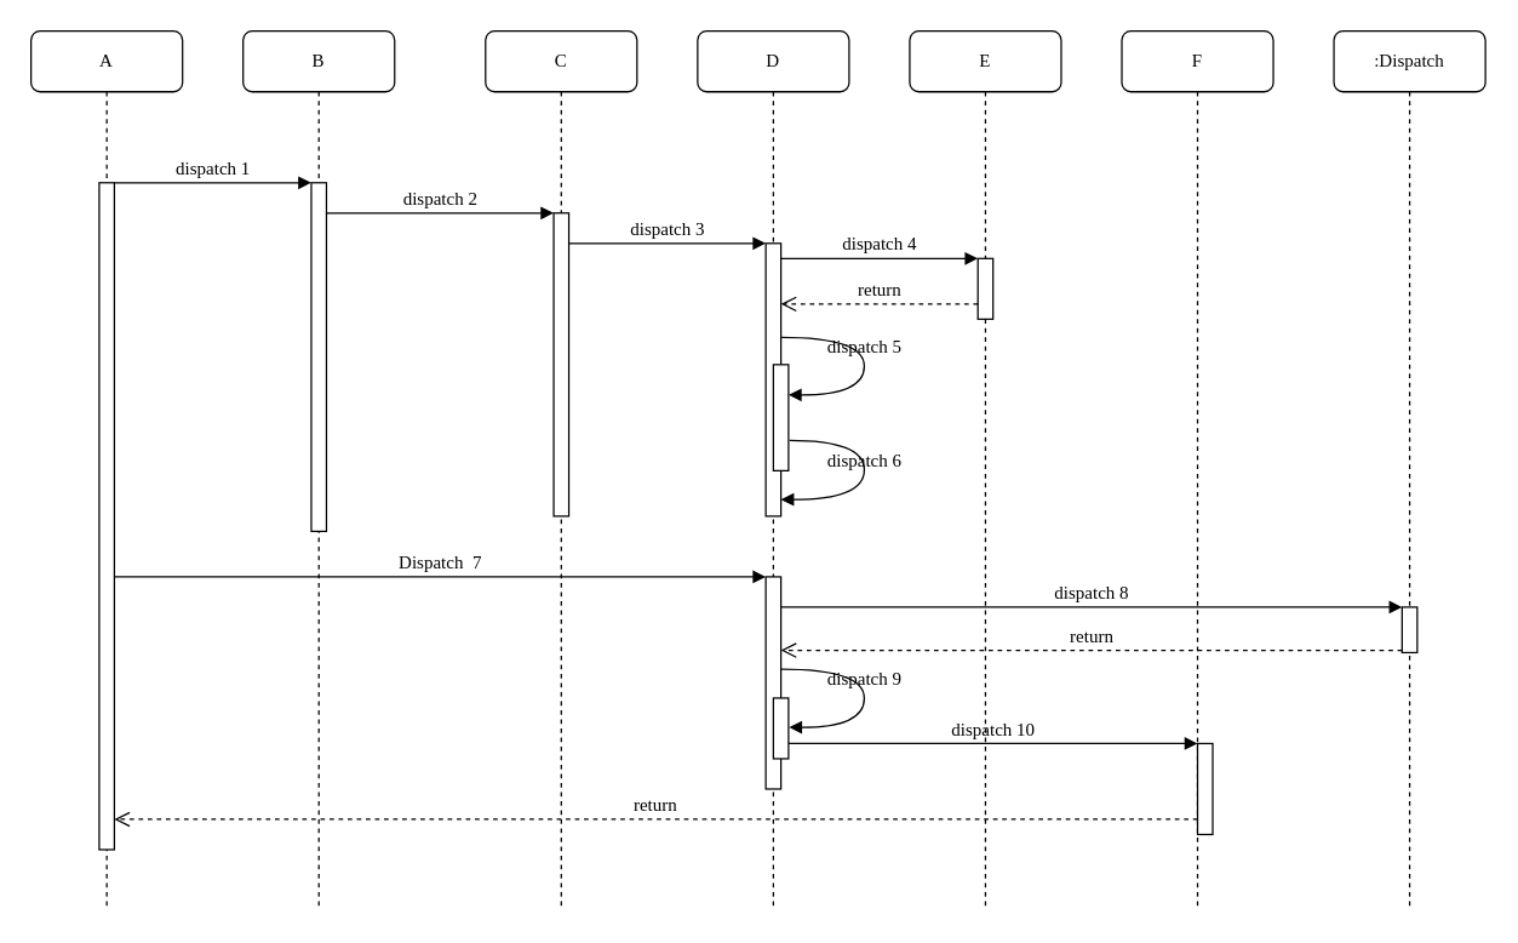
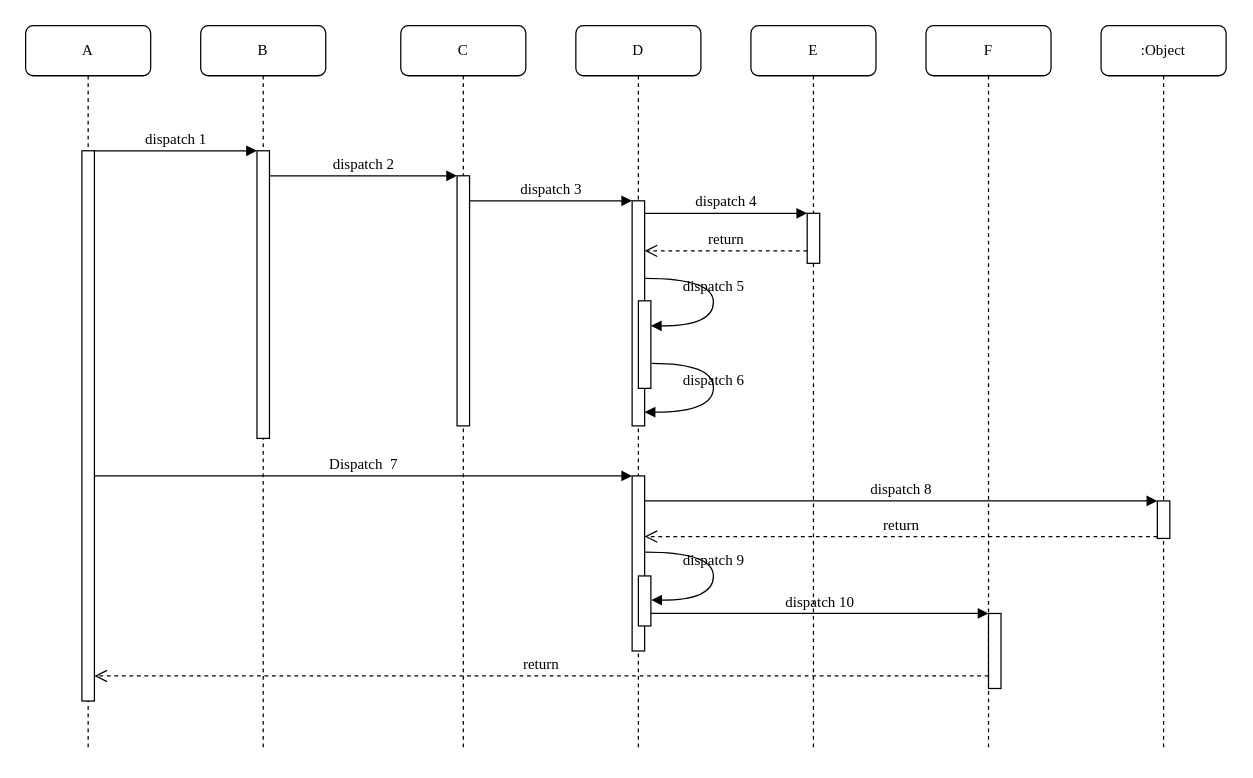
  <mxCell id="0" />
  <mxCell id="1" parent="0" />
  <mxCell id="2" value="B" style="shape=umlLifeline;perimeter=lifelinePerimeter;whiteSpace=wrap;html=1;container=1;collapsible=0;recursiveResize=0;outlineConnect=0;rounded=1;shadow=0;comic=0;labelBackgroundColor=none;strokeWidth=1;fontFamily=Verdana;fontSize=12;align=center;" parent="1" vertex="1"><mxGeometry x="160" y="20" width="100" height="580" as="geometry" /></mxCell>
  <mxCell id="3" value="" style="html=1;points=[];perimeter=orthogonalPerimeter;rounded=0;shadow=0;comic=0;labelBackgroundColor=none;strokeWidth=1;fontFamily=Verdana;fontSize=12;align=center;" parent="2" vertex="1"><mxGeometry x="45" y="100" width="10" height="230" as="geometry" /></mxCell>
  <mxCell id="4" value="C" style="shape=umlLifeline;perimeter=lifelinePerimeter;whiteSpace=wrap;html=1;container=1;collapsible=0;recursiveResize=0;outlineConnect=0;rounded=1;shadow=0;comic=0;labelBackgroundColor=none;strokeWidth=1;fontFamily=Verdana;fontSize=12;align=center;" parent="1" vertex="1"><mxGeometry x="320" y="20" width="100" height="580" as="geometry" /></mxCell>
  <mxCell id="5" value="" style="html=1;points=[];perimeter=orthogonalPerimeter;rounded=0;shadow=0;comic=0;labelBackgroundColor=none;strokeWidth=1;fontFamily=Verdana;fontSize=12;align=center;" parent="4" vertex="1"><mxGeometry x="45" y="120" width="10" height="200" as="geometry" /></mxCell>
  <mxCell id="6" value="D" style="shape=umlLifeline;perimeter=lifelinePerimeter;whiteSpace=wrap;html=1;container=1;collapsible=0;recursiveResize=0;outlineConnect=0;rounded=1;shadow=0;comic=0;labelBackgroundColor=none;strokeWidth=1;fontFamily=Verdana;fontSize=12;align=center;" parent="1" vertex="1"><mxGeometry x="460" y="20" width="100" height="580" as="geometry" /></mxCell>
  <mxCell id="7" value="E" style="shape=umlLifeline;perimeter=lifelinePerimeter;whiteSpace=wrap;html=1;container=1;collapsible=0;recursiveResize=0;outlineConnect=0;rounded=1;shadow=0;comic=0;labelBackgroundColor=none;strokeWidth=1;fontFamily=Verdana;fontSize=12;align=center;" parent="1" vertex="1"><mxGeometry x="600" y="20" width="100" height="580" as="geometry" /></mxCell>
  <mxCell id="8" value="F" style="shape=umlLifeline;perimeter=lifelinePerimeter;whiteSpace=wrap;html=1;container=1;collapsible=0;recursiveResize=0;outlineConnect=0;rounded=1;shadow=0;comic=0;labelBackgroundColor=none;strokeWidth=1;fontFamily=Verdana;fontSize=12;align=center;" parent="1" vertex="1"><mxGeometry x="740" y="20" width="100" height="580" as="geometry" /></mxCell>
- <mxCell id="9" value=":Dispatch" style="shape=umlLifeline;perimeter=lifelinePerimeter;whiteSpace=wrap;html=1;container=1;collapsible=0;recursiveResize=0;outlineConnect=0;rounded=1;shadow=0;comic=0;labelBackgroundColor=none;strokeWidth=1;fontFamily=Verdana;fontSize=12;align=center;" parent="1" vertex="1"><mxGeometry x="880" y="20" width="100" height="580" as="geometry" /></mxCell>
+ <mxCell id="9" value=":Object" style="shape=umlLifeline;perimeter=lifelinePerimeter;whiteSpace=wrap;html=1;container=1;collapsible=0;recursiveResize=0;outlineConnect=0;rounded=1;shadow=0;comic=0;labelBackgroundColor=none;strokeWidth=1;fontFamily=Verdana;fontSize=12;align=center;" parent="1" vertex="1"><mxGeometry x="880" y="20" width="100" height="580" as="geometry" /></mxCell>
  <mxCell id="10" value="A" style="shape=umlLifeline;perimeter=lifelinePerimeter;whiteSpace=wrap;html=1;container=1;collapsible=0;recursiveResize=0;outlineConnect=0;rounded=1;shadow=0;comic=0;labelBackgroundColor=none;strokeWidth=1;fontFamily=Verdana;fontSize=12;align=center;" parent="1" vertex="1"><mxGeometry x="20" y="20" width="100" height="580" as="geometry" /></mxCell>
  <mxCell id="11" value="" style="html=1;points=[];perimeter=orthogonalPerimeter;rounded=0;shadow=0;comic=0;labelBackgroundColor=none;strokeWidth=1;fontFamily=Verdana;fontSize=12;align=center;" parent="10" vertex="1"><mxGeometry x="45" y="100" width="10" height="440" as="geometry" /></mxCell>
  <mxCell id="12" value="" style="html=1;points=[];perimeter=orthogonalPerimeter;rounded=0;shadow=0;comic=0;labelBackgroundColor=none;strokeWidth=1;fontFamily=Verdana;fontSize=12;align=center;" parent="1" vertex="1"><mxGeometry x="505" y="160" width="10" height="180" as="geometry" /></mxCell>
  <mxCell id="13" value="dispatch 3" style="html=1;verticalAlign=bottom;endArrow=block;labelBackgroundColor=none;fontFamily=Verdana;fontSize=12;edgeStyle=elbowEdgeStyle;elbow=vertical;" parent="1" source="5" target="12" edge="1"><mxGeometry relative="1" as="geometry"><mxPoint x="430" y="160" as="sourcePoint" /><Array as="points"><mxPoint x="380" y="160" /></Array></mxGeometry></mxCell>
  <mxCell id="14" value="" style="html=1;points=[];perimeter=orthogonalPerimeter;rounded=0;shadow=0;comic=0;labelBackgroundColor=none;strokeWidth=1;fontFamily=Verdana;fontSize=12;align=center;" parent="1" vertex="1"><mxGeometry x="645" y="170" width="10" height="40" as="geometry" /></mxCell>
  <mxCell id="15" value="dispatch 4" style="html=1;verticalAlign=bottom;endArrow=block;entryX=0;entryY=0;labelBackgroundColor=none;fontFamily=Verdana;fontSize=12;edgeStyle=elbowEdgeStyle;elbow=vertical;" parent="1" source="12" target="14" edge="1"><mxGeometry relative="1" as="geometry"><mxPoint x="570" y="170" as="sourcePoint" /></mxGeometry></mxCell>
  <mxCell id="16" value="return" style="html=1;verticalAlign=bottom;endArrow=open;dashed=1;endSize=8;labelBackgroundColor=none;fontFamily=Verdana;fontSize=12;edgeStyle=elbowEdgeStyle;elbow=vertical;" parent="1" source="14" target="12" edge="1"><mxGeometry relative="1" as="geometry"><mxPoint x="570" y="246" as="targetPoint" /><Array as="points"><mxPoint x="590" y="200" /><mxPoint x="620" y="200" /></Array></mxGeometry></mxCell>
  <mxCell id="17" value="" style="html=1;points=[];perimeter=orthogonalPerimeter;rounded=0;shadow=0;comic=0;labelBackgroundColor=none;strokeWidth=1;fontFamily=Verdana;fontSize=12;align=center;" parent="1" vertex="1"><mxGeometry x="505" y="380" width="10" height="140" as="geometry" /></mxCell>
  <mxCell id="18" value="Dispatch&amp;nbsp; 7" style="html=1;verticalAlign=bottom;endArrow=block;entryX=0;entryY=0;labelBackgroundColor=none;fontFamily=Verdana;fontSize=12;" parent="1" source="11" target="17" edge="1"><mxGeometry relative="1" as="geometry"><mxPoint x="430" y="360" as="sourcePoint" /></mxGeometry></mxCell>
  <mxCell id="19" value="" style="html=1;points=[];perimeter=orthogonalPerimeter;rounded=0;shadow=0;comic=0;labelBackgroundColor=none;strokeColor=#000000;strokeWidth=1;fillColor=#FFFFFF;fontFamily=Verdana;fontSize=12;fontColor=#000000;align=center;" parent="1" vertex="1"><mxGeometry x="925" y="400" width="10" height="30" as="geometry" /></mxCell>
  <mxCell id="20" value="dispatch 8" style="html=1;verticalAlign=bottom;endArrow=block;entryX=0;entryY=0;labelBackgroundColor=none;fontFamily=Verdana;fontSize=12;" parent="1" source="17" target="19" edge="1"><mxGeometry relative="1" as="geometry"><mxPoint x="850" y="280" as="sourcePoint" /></mxGeometry></mxCell>
  <mxCell id="21" value="return" style="html=1;verticalAlign=bottom;endArrow=open;dashed=1;endSize=8;exitX=0;exitY=0.95;labelBackgroundColor=none;fontFamily=Verdana;fontSize=12;" parent="1" source="19" target="17" edge="1"><mxGeometry relative="1" as="geometry"><mxPoint x="850" y="356" as="targetPoint" /></mxGeometry></mxCell>
  <mxCell id="22" value="" style="html=1;points=[];perimeter=orthogonalPerimeter;rounded=0;shadow=0;comic=0;labelBackgroundColor=none;strokeWidth=1;fontFamily=Verdana;fontSize=12;align=center;" parent="1" vertex="1"><mxGeometry x="790" y="490" width="10" height="60" as="geometry" /></mxCell>
  <mxCell id="23" value="dispatch 10" style="html=1;verticalAlign=bottom;endArrow=block;entryX=0;entryY=0;labelBackgroundColor=none;fontFamily=Verdana;fontSize=12;edgeStyle=elbowEdgeStyle;elbow=vertical;" parent="1" source="30" target="22" edge="1"><mxGeometry relative="1" as="geometry"><mxPoint x="720" y="490" as="sourcePoint" /></mxGeometry></mxCell>
  <mxCell id="24" value="return" style="html=1;verticalAlign=bottom;endArrow=open;dashed=1;endSize=8;labelBackgroundColor=none;fontFamily=Verdana;fontSize=12;edgeStyle=elbowEdgeStyle;elbow=vertical;" parent="1" source="22" target="11" edge="1"><mxGeometry relative="1" as="geometry"><mxPoint x="720" y="566" as="targetPoint" /><Array as="points"><mxPoint x="490" y="540" /></Array></mxGeometry></mxCell>
  <mxCell id="25" value="dispatch 1" style="html=1;verticalAlign=bottom;endArrow=block;entryX=0;entryY=0;labelBackgroundColor=none;fontFamily=Verdana;fontSize=12;edgeStyle=elbowEdgeStyle;elbow=vertical;" parent="1" source="11" target="3" edge="1"><mxGeometry relative="1" as="geometry"><mxPoint x="140" y="130" as="sourcePoint" /></mxGeometry></mxCell>
  <mxCell id="26" value="dispatch 2" style="html=1;verticalAlign=bottom;endArrow=block;entryX=0;entryY=0;labelBackgroundColor=none;fontFamily=Verdana;fontSize=12;edgeStyle=elbowEdgeStyle;elbow=vertical;" parent="1" source="3" target="5" edge="1"><mxGeometry relative="1" as="geometry"><mxPoint x="290" y="140" as="sourcePoint" /></mxGeometry></mxCell>
  <mxCell id="27" value="" style="html=1;points=[];perimeter=orthogonalPerimeter;rounded=0;shadow=0;comic=0;labelBackgroundColor=none;strokeWidth=1;fontFamily=Verdana;fontSize=12;align=center;" parent="1" vertex="1"><mxGeometry x="510" y="240" width="10" height="70" as="geometry" /></mxCell>
  <mxCell id="28" value="dispatch 5" style="html=1;verticalAlign=bottom;endArrow=block;labelBackgroundColor=none;fontFamily=Verdana;fontSize=12;elbow=vertical;edgeStyle=orthogonalEdgeStyle;curved=1;entryX=1;entryY=0.286;entryPerimeter=0;exitX=1.038;exitY=0.345;exitPerimeter=0;" parent="1" source="12" target="27" edge="1"><mxGeometry x="-0.004" relative="1" as="geometry"><mxPoint x="385" y="170" as="sourcePoint" /><mxPoint x="515" y="170" as="targetPoint" /><Array as="points"><mxPoint x="570" y="222" /><mxPoint x="570" y="260" /></Array><mxPoint as="offset" /></mxGeometry></mxCell>
  <mxCell id="29" value="dispatch 6" style="html=1;verticalAlign=bottom;endArrow=block;labelBackgroundColor=none;fontFamily=Verdana;fontSize=12;elbow=vertical;edgeStyle=orthogonalEdgeStyle;curved=1;exitX=1.066;exitY=0.713;exitPerimeter=0;" parent="1" source="27" edge="1"><mxGeometry x="0.004" relative="1" as="geometry"><mxPoint x="530.333" y="290" as="sourcePoint" /><mxPoint x="515" y="329" as="targetPoint" /><Array as="points"><mxPoint x="570" y="290" /><mxPoint x="570" y="329" /></Array><mxPoint as="offset" /></mxGeometry></mxCell>
  <mxCell id="30" value="" style="html=1;points=[];perimeter=orthogonalPerimeter;rounded=0;shadow=0;comic=0;labelBackgroundColor=none;strokeWidth=1;fontFamily=Verdana;fontSize=12;align=center;" parent="1" vertex="1"><mxGeometry x="510" y="460" width="10" height="40" as="geometry" /></mxCell>
  <mxCell id="31" value="dispatch 9" style="html=1;verticalAlign=bottom;endArrow=block;labelBackgroundColor=none;fontFamily=Verdana;fontSize=12;elbow=vertical;edgeStyle=orthogonalEdgeStyle;curved=1;entryX=1;entryY=0.286;entryPerimeter=0;exitX=1.038;exitY=0.345;exitPerimeter=0;" parent="1" edge="1"><mxGeometry relative="1" as="geometry"><mxPoint x="515.333" y="441" as="sourcePoint" /><mxPoint x="520.333" y="479.333" as="targetPoint" /><Array as="points"><mxPoint x="570" y="441" /><mxPoint x="570" y="479" /></Array></mxGeometry></mxCell>
